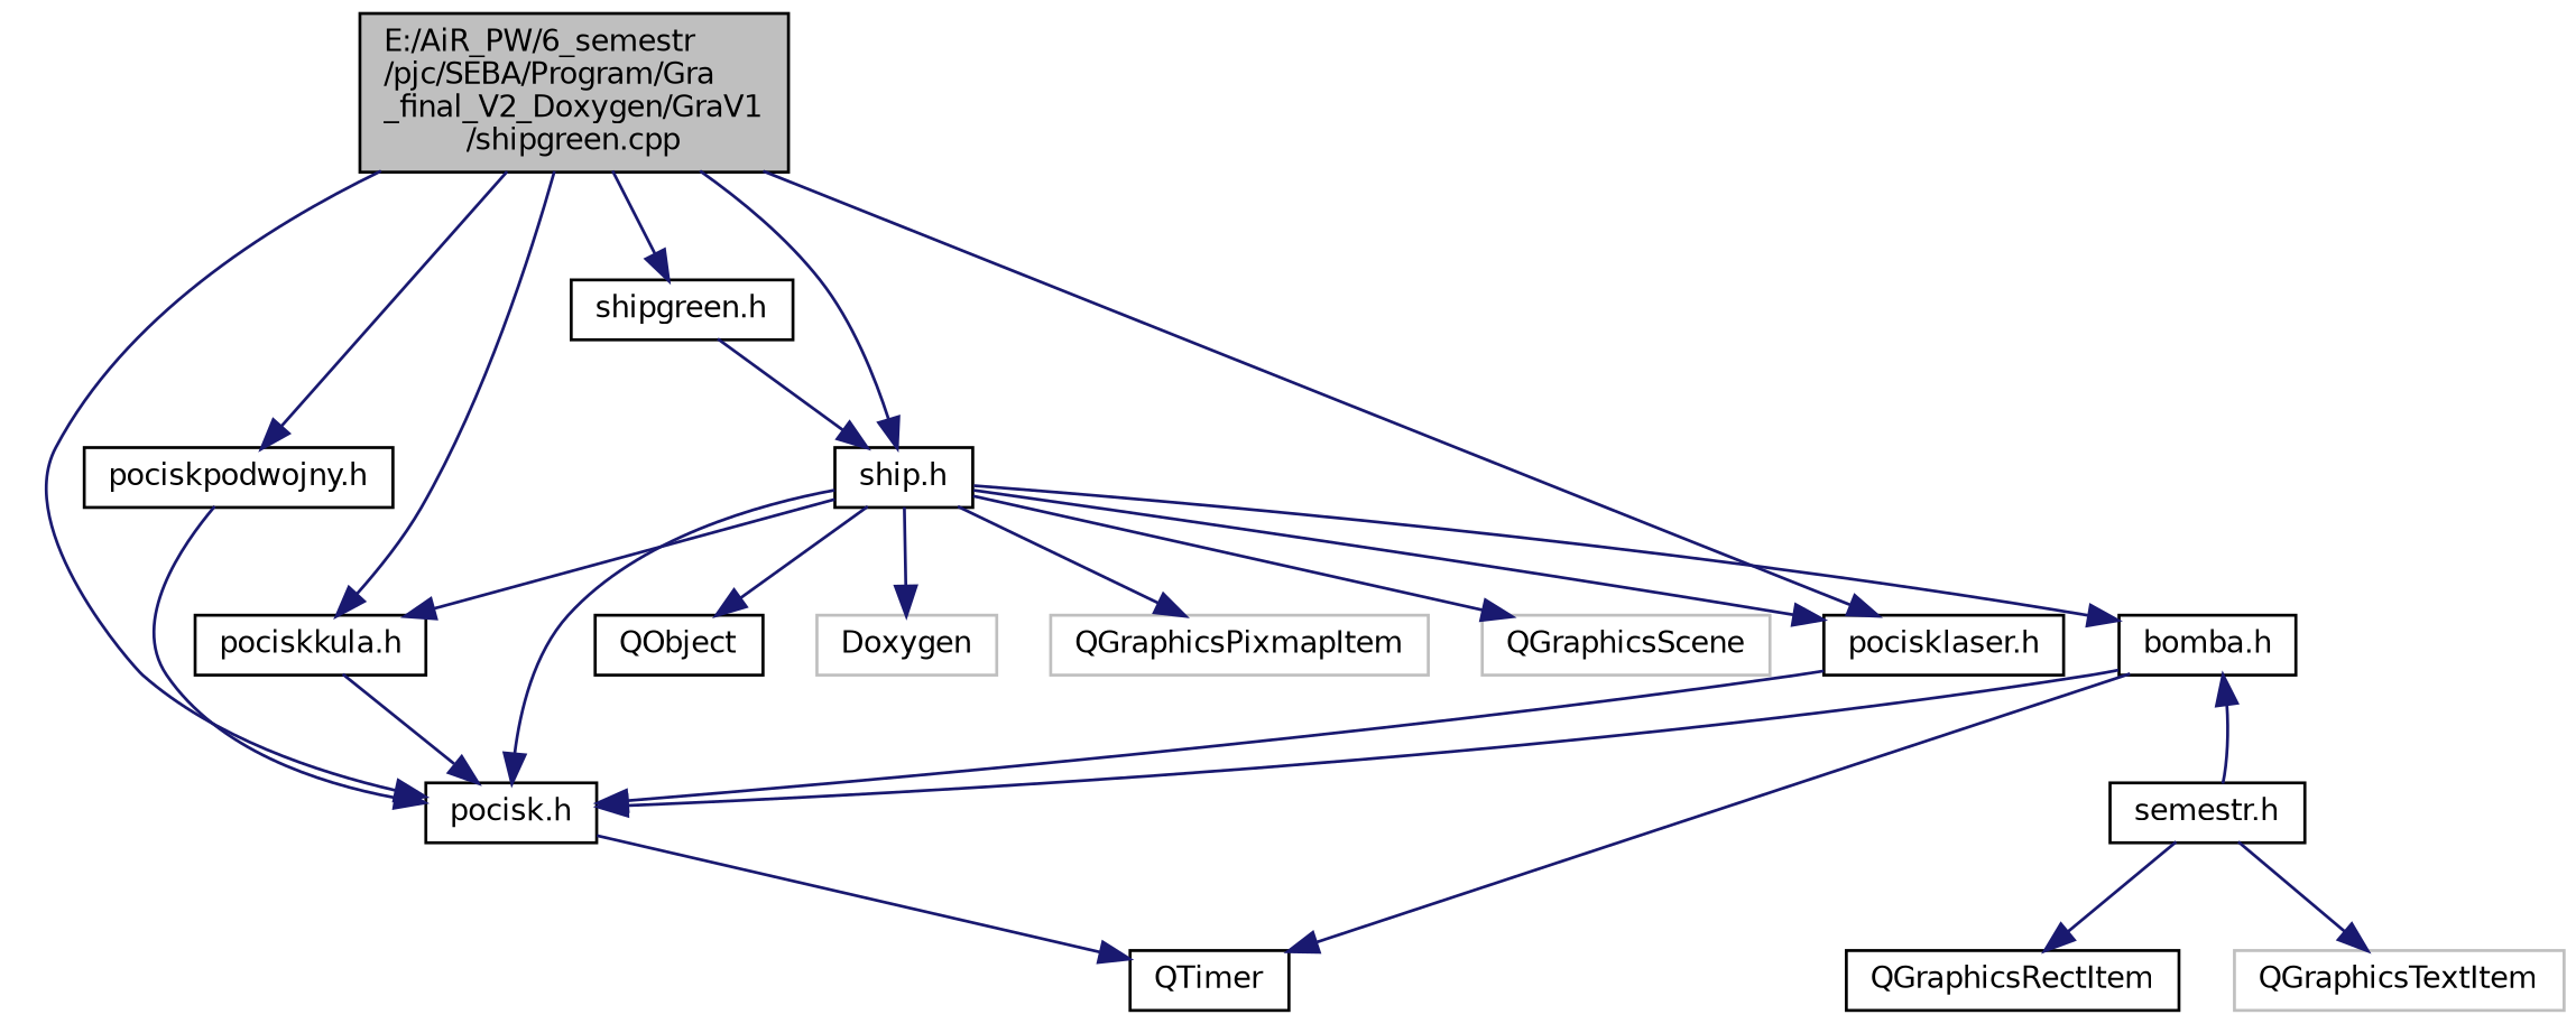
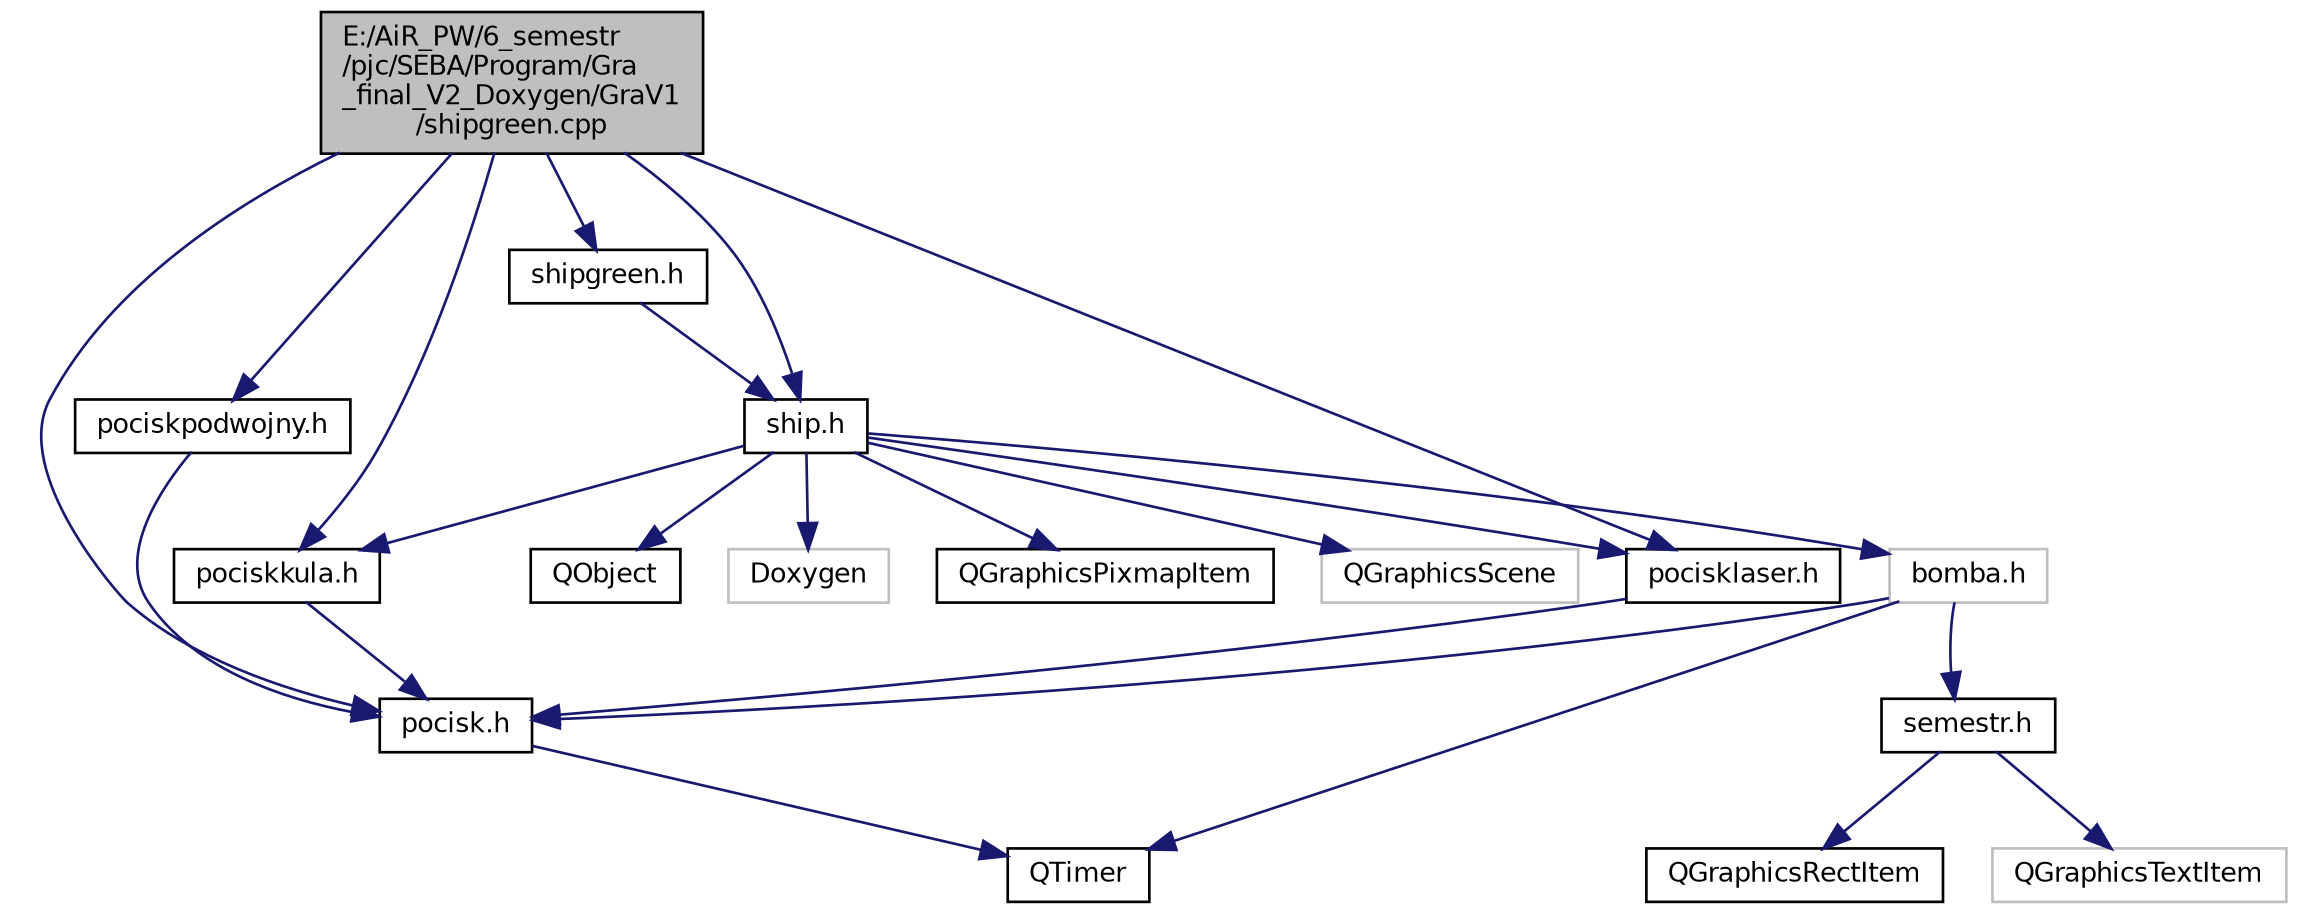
  digraph {
    node [color=black fillcolor=white fontname=Helvetica fontsize=10 shape=record style=filled]
    edge [color=midnightblue fontname=Helvetica fontsize=10 labelfontname=Helvetica labelfontsize=10 style=solid]
    n1 [fillcolor=grey75 fontcolor=black height=0.2 label="E:/AiR_PW/6_semestr\l/pjc/SEBA/Program/Gra\l_final_V2_Doxygen/GraV1\l/shipgreen.cpp" width=0.4]
    n2 [height=0.2 label="shipgreen.h" width=0.4]
    n3 [height=0.2 label="ship.h" width=0.4]
    n4 [height=0.2 label="pocisk.h" width=0.4]
    n5 [height=0.2 label="pociskkula.h" width=0.4]
    n6 [height=0.2 label="pocisklaser.h" width=0.4]
    n7 [height=0.2 label="pociskpodwojny.h" width=0.4]
-   n8 [color=grey75 height=0.2 label=QGraphicsPixmapItem width=0.4]
+   n8 [height=0.2 label=QGraphicsPixmapItem width=0.4]
    n9 [height=0.2 label=QObject width=0.4]
    n10 [color=grey75 height=0.2 label=Doxygen width=0.4]
-   n11 [height=0.2 label="bomba.h" width=0.4]
+   n11 [color=grey75 height=0.2 label="bomba.h" width=0.4]
    n12 [color=grey75 height=0.2 label=QGraphicsScene width=0.4]
    n13 [height=0.2 label=QTimer width=0.4]
    n14 [height=0.2 label="semestr.h" width=0.4]
    n15 [height=0.2 label=QGraphicsRectItem width=0.4]
    n16 [color=grey75 height=0.2 label=QGraphicsTextItem width=0.4]
    n1 -> n2
    n1 -> n3
    n1 -> n4
    n1 -> n5
    n1 -> n6
    n1 -> n7
    n2 -> n3
-   n3 -> n4
    n3 -> n5
    n3 -> n6
    n3 -> n8
    n3 -> n9
    n3 -> n10
    n3 -> n11
    n3 -> n12
    n4 -> n13
    n5 -> n4
    n6 -> n4
    n7 -> n4
    n11 -> n4
    n11 -> n13
-   n14 -> n11
+   n11 -> n14
    n14 -> n15
    n14 -> n16
  }
